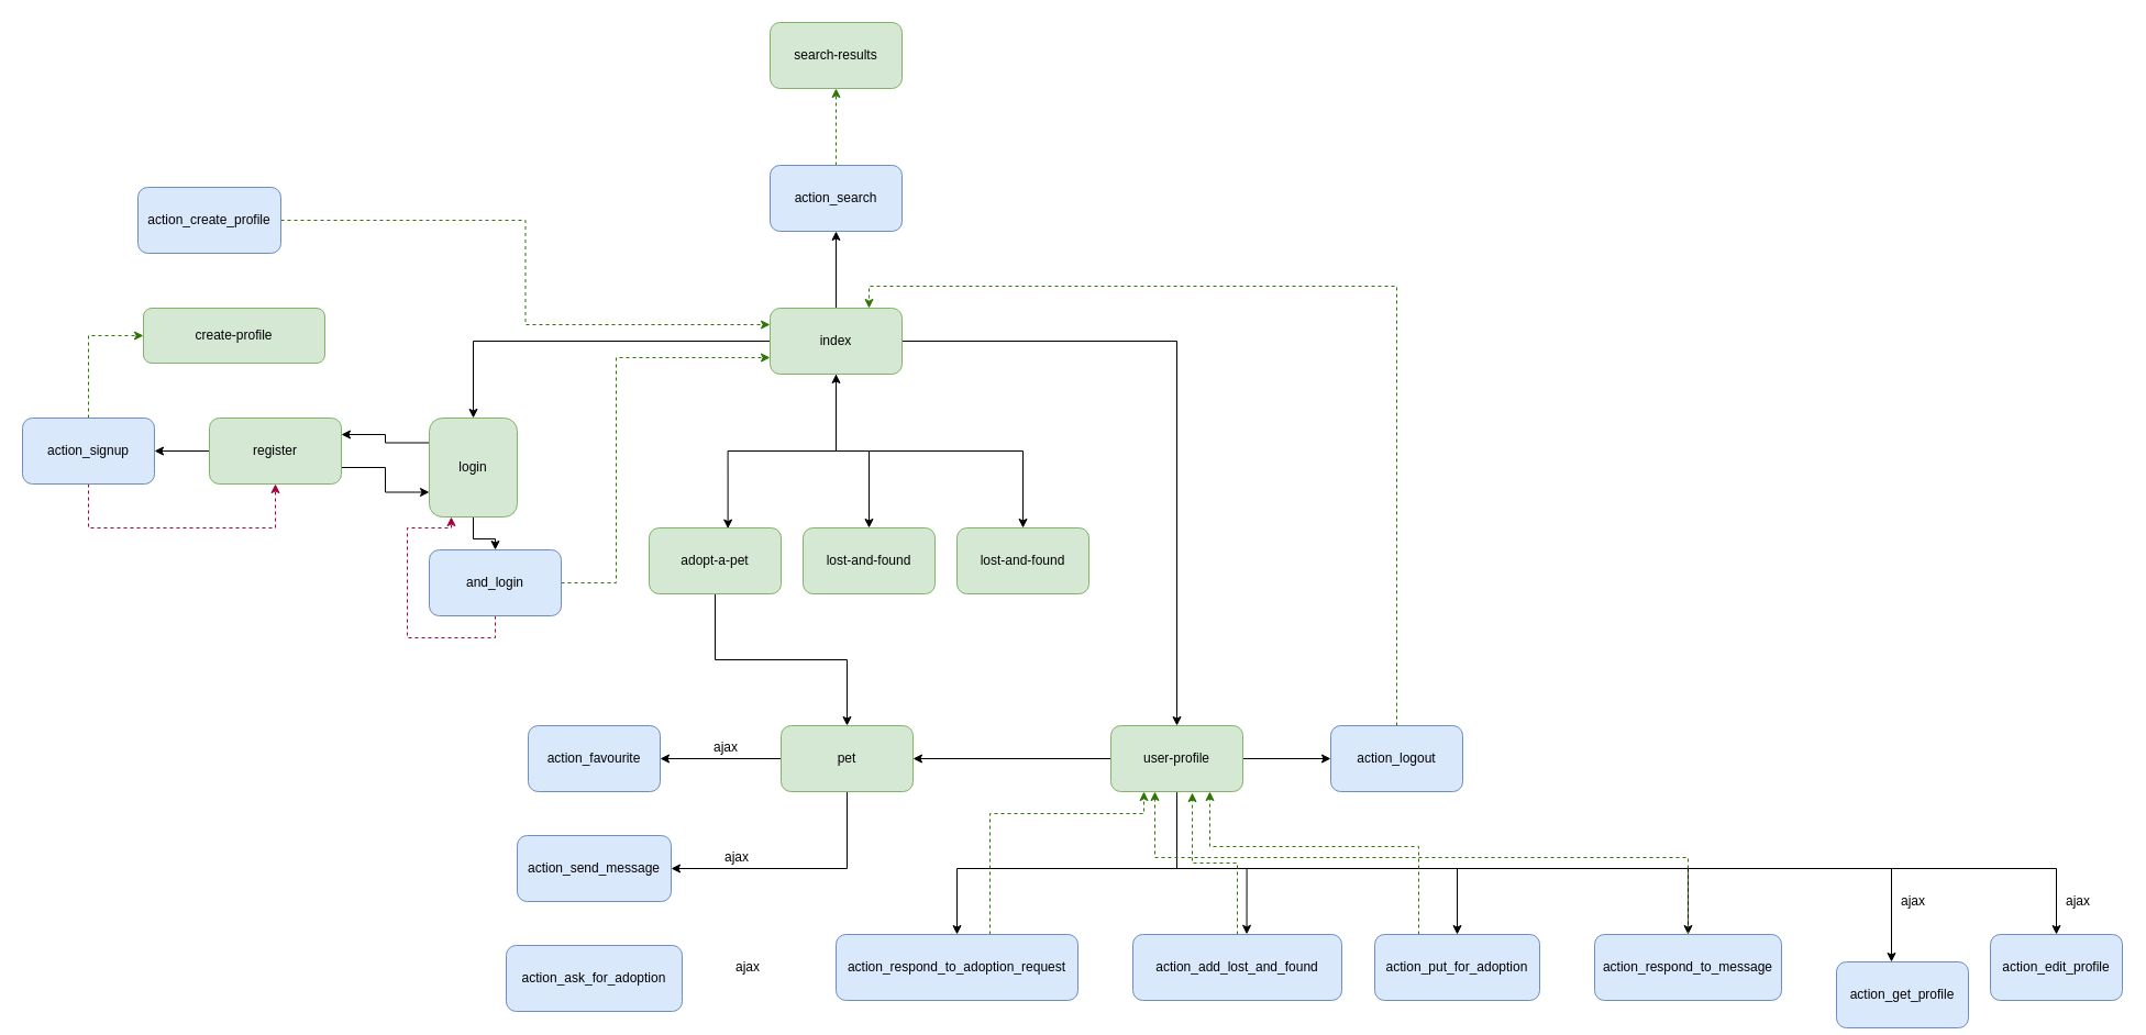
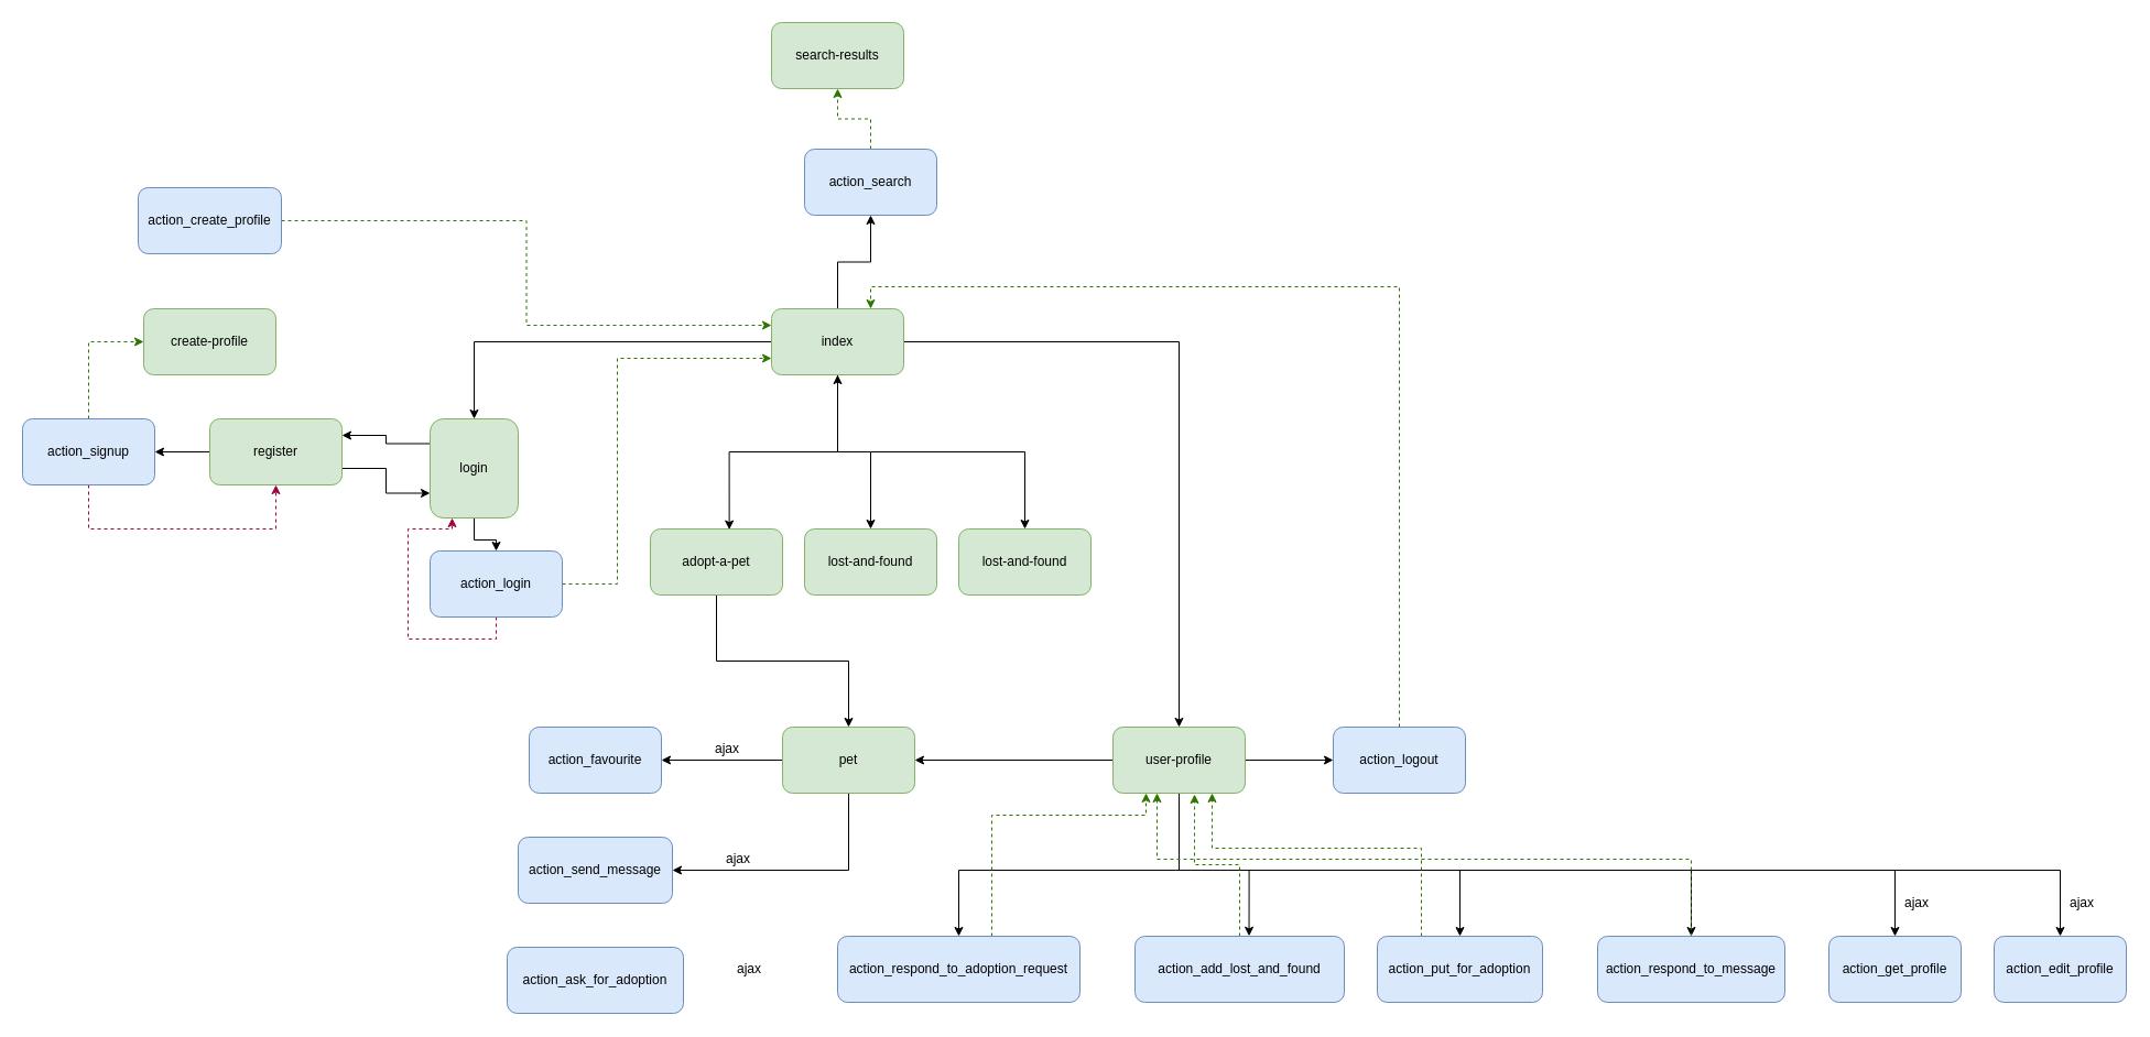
  <mxCell id="0" />
  <mxCell id="1" parent="0" />
  <mxCell id="2" style="edgeStyle=orthogonalEdgeStyle;rounded=0;orthogonalLoop=1;jettySize=auto;html=1;entryX=0;entryY=0.75;entryDx=0;entryDy=0;exitX=1;exitY=0.75;exitDx=0;exitDy=0;" edge="1" parent="1" source="4" target="33"><mxGeometry relative="1" as="geometry" /></mxCell>
  <mxCell id="3" style="edgeStyle=orthogonalEdgeStyle;rounded=0;orthogonalLoop=1;jettySize=auto;html=1;" edge="1" parent="1" source="4" target="30"><mxGeometry relative="1" as="geometry" /></mxCell>
  <mxCell id="4" value="register" style="rounded=1;whiteSpace=wrap;html=1;fillColor=#d5e8d4;strokeColor=#82b366;" vertex="1" parent="1"><mxGeometry x="190" y="380" width="120" height="60" as="geometry" /></mxCell>
  <mxCell id="5" style="edgeStyle=orthogonalEdgeStyle;rounded=0;orthogonalLoop=1;jettySize=auto;html=1;startArrow=none;startFill=0;endArrow=classic;endFill=1;entryX=1;entryY=0.5;entryDx=0;entryDy=0;" edge="1" parent="1" source="13" target="22"><mxGeometry relative="1" as="geometry"><mxPoint x="1170" y="580" as="targetPoint" /></mxGeometry></mxCell>
  <mxCell id="6" style="edgeStyle=orthogonalEdgeStyle;rounded=0;orthogonalLoop=1;jettySize=auto;html=1;entryX=0;entryY=0.5;entryDx=0;entryDy=0;startArrow=none;startFill=0;endArrow=classic;endFill=1;" edge="1" parent="1" source="13" target="38"><mxGeometry relative="1" as="geometry" /></mxCell>
  <mxCell id="7" style="edgeStyle=orthogonalEdgeStyle;rounded=0;orthogonalLoop=1;jettySize=auto;html=1;entryX=0.5;entryY=0;entryDx=0;entryDy=0;startArrow=none;startFill=0;endArrow=classic;endFill=1;" edge="1" parent="1" source="13" target="50"><mxGeometry relative="1" as="geometry"><Array as="points"><mxPoint x="1070" y="790" /><mxPoint x="870" y="790" /></Array></mxGeometry></mxCell>
  <mxCell id="8" style="edgeStyle=orthogonalEdgeStyle;rounded=0;orthogonalLoop=1;jettySize=auto;html=1;entryX=0.545;entryY=-0.003;entryDx=0;entryDy=0;entryPerimeter=0;startArrow=none;startFill=0;endArrow=classic;endFill=1;" edge="1" parent="1" source="13" target="46"><mxGeometry relative="1" as="geometry"><Array as="points"><mxPoint x="1070" y="790" /><mxPoint x="1134" y="790" /></Array></mxGeometry></mxCell>
  <mxCell id="9" style="edgeStyle=orthogonalEdgeStyle;rounded=0;orthogonalLoop=1;jettySize=auto;html=1;startArrow=none;startFill=0;endArrow=classic;endFill=1;" edge="1" parent="1" source="13" target="52"><mxGeometry relative="1" as="geometry"><Array as="points"><mxPoint x="1070" y="790" /><mxPoint x="1325" y="790" /></Array></mxGeometry></mxCell>
  <mxCell id="10" style="edgeStyle=orthogonalEdgeStyle;rounded=0;orthogonalLoop=1;jettySize=auto;html=1;startArrow=none;startFill=0;endArrow=classic;endFill=1;" edge="1" parent="1" source="13" target="54"><mxGeometry relative="1" as="geometry"><Array as="points"><mxPoint x="1070" y="790" /><mxPoint x="1535" y="790" /></Array></mxGeometry></mxCell>
  <mxCell id="11" style="edgeStyle=orthogonalEdgeStyle;rounded=0;orthogonalLoop=1;jettySize=auto;html=1;startArrow=none;startFill=0;endArrow=classic;endFill=1;" edge="1" parent="1" source="13" target="58"><mxGeometry relative="1" as="geometry"><Array as="points"><mxPoint x="1070" y="790" /><mxPoint x="1870" y="790" /></Array></mxGeometry></mxCell>
  <mxCell id="12" style="edgeStyle=orthogonalEdgeStyle;rounded=0;orthogonalLoop=1;jettySize=auto;html=1;startArrow=none;startFill=0;endArrow=classic;endFill=1;" edge="1" parent="1" source="13" target="47"><mxGeometry relative="1" as="geometry"><Array as="points"><mxPoint x="1070" y="790" /><mxPoint x="1720" y="790" /></Array></mxGeometry></mxCell>
  <mxCell id="13" value="user-profile" style="rounded=1;whiteSpace=wrap;html=1;fillColor=#d5e8d4;strokeColor=#82b366;" vertex="1" parent="1"><mxGeometry x="1010" y="660" width="120" height="60" as="geometry" /></mxCell>
  <mxCell id="14" style="edgeStyle=orthogonalEdgeStyle;rounded=0;orthogonalLoop=1;jettySize=auto;html=1;entryX=0.5;entryY=0;entryDx=0;entryDy=0;" edge="1" parent="1" source="19" target="33"><mxGeometry relative="1" as="geometry" /></mxCell>
  <mxCell id="15" style="edgeStyle=orthogonalEdgeStyle;rounded=0;orthogonalLoop=1;jettySize=auto;html=1;entryX=0.5;entryY=0;entryDx=0;entryDy=0;" edge="1" parent="1" source="19" target="13"><mxGeometry relative="1" as="geometry"><mxPoint x="930" y="400" as="targetPoint" /></mxGeometry></mxCell>
  <mxCell id="16" style="edgeStyle=orthogonalEdgeStyle;rounded=0;orthogonalLoop=1;jettySize=auto;html=1;entryX=0.5;entryY=1;entryDx=0;entryDy=0;" edge="1" parent="1" source="19" target="56"><mxGeometry relative="1" as="geometry"><mxPoint x="760" y="250" as="targetPoint" /></mxGeometry></mxCell>
  <mxCell id="17" style="edgeStyle=orthogonalEdgeStyle;rounded=0;orthogonalLoop=1;jettySize=auto;html=1;entryX=0.597;entryY=0.01;entryDx=0;entryDy=0;entryPerimeter=0;" edge="1" parent="1" source="19" target="25"><mxGeometry relative="1" as="geometry"><mxPoint x="760" y="550" as="targetPoint" /><Array as="points"><mxPoint x="760" y="410" /><mxPoint x="662" y="410" /></Array></mxGeometry></mxCell>
  <mxCell id="18" style="edgeStyle=orthogonalEdgeStyle;rounded=0;orthogonalLoop=1;jettySize=auto;html=1;entryX=0.5;entryY=0;entryDx=0;entryDy=0;startArrow=classic;startFill=1;" edge="1" parent="1" source="19" target="26"><mxGeometry relative="1" as="geometry" /></mxCell>
  <mxCell id="19" value="index" style="rounded=1;whiteSpace=wrap;html=1;fillColor=#d5e8d4;strokeColor=#82b366;" vertex="1" parent="1"><mxGeometry x="700" y="280" width="120" height="60" as="geometry" /></mxCell>
  <mxCell id="20" style="edgeStyle=orthogonalEdgeStyle;rounded=0;orthogonalLoop=1;jettySize=auto;html=1;entryX=1;entryY=0.5;entryDx=0;entryDy=0;startArrow=none;startFill=0;endArrow=classic;endFill=1;" edge="1" parent="1" source="22" target="48"><mxGeometry relative="1" as="geometry" /></mxCell>
  <mxCell id="21" style="edgeStyle=orthogonalEdgeStyle;rounded=0;orthogonalLoop=1;jettySize=auto;html=1;entryX=1;entryY=0.5;entryDx=0;entryDy=0;startArrow=none;startFill=0;endArrow=classic;endFill=1;" edge="1" parent="1" source="22" target="57"><mxGeometry relative="1" as="geometry"><Array as="points"><mxPoint x="770" y="790" /></Array></mxGeometry></mxCell>
  <mxCell id="22" value="pet" style="rounded=1;whiteSpace=wrap;html=1;fillColor=#d5e8d4;strokeColor=#82b366;" vertex="1" parent="1"><mxGeometry x="710" y="660" width="120" height="60" as="geometry" /></mxCell>
- <mxCell id="23" value="create-profile" style="rounded=1;whiteSpace=wrap;html=1;fillColor=#d5e8d4;strokeColor=#82b366;" vertex="1" parent="1"><mxGeometry x="130" y="280" width="165" height="50" as="geometry" /></mxCell>
+ <mxCell id="23" value="create-profile" style="rounded=1;whiteSpace=wrap;html=1;fillColor=#d5e8d4;strokeColor=#82b366;" vertex="1" parent="1"><mxGeometry x="130" y="280" width="120" height="60" as="geometry" /></mxCell>
  <mxCell id="24" style="edgeStyle=orthogonalEdgeStyle;rounded=0;orthogonalLoop=1;jettySize=auto;html=1;endArrow=classic;endFill=1;startArrow=none;startFill=0;" edge="1" parent="1" source="25" target="22"><mxGeometry relative="1" as="geometry"><mxPoint x="650" y="630" as="targetPoint" /></mxGeometry></mxCell>
  <mxCell id="25" value="adopt-a-pet" style="rounded=1;whiteSpace=wrap;html=1;fillColor=#d5e8d4;strokeColor=#82b366;" vertex="1" parent="1"><mxGeometry x="590" y="480" width="120" height="60" as="geometry" /></mxCell>
  <mxCell id="26" value="lost-and-found" style="rounded=1;whiteSpace=wrap;html=1;fillColor=#d5e8d4;strokeColor=#82b366;" vertex="1" parent="1"><mxGeometry x="730" y="480" width="120" height="60" as="geometry" /></mxCell>
  <mxCell id="27" value="search-results" style="rounded=1;whiteSpace=wrap;html=1;fillColor=#d5e8d4;strokeColor=#82b366;" vertex="1" parent="1"><mxGeometry x="700" y="20" width="120" height="60" as="geometry" /></mxCell>
  <mxCell id="28" style="edgeStyle=orthogonalEdgeStyle;rounded=0;orthogonalLoop=1;jettySize=auto;html=1;dashed=1;startArrow=none;startFill=0;endArrow=classic;endFill=1;fillColor=#60a917;strokeColor=#2D7600;entryX=0;entryY=0.5;entryDx=0;entryDy=0;exitX=0.5;exitY=0;exitDx=0;exitDy=0;" edge="1" parent="1" source="30" target="23"><mxGeometry relative="1" as="geometry"><mxPoint x="280" y="290" as="targetPoint" /></mxGeometry></mxCell>
  <mxCell id="29" style="edgeStyle=orthogonalEdgeStyle;rounded=0;orthogonalLoop=1;jettySize=auto;html=1;entryX=0.5;entryY=1;entryDx=0;entryDy=0;dashed=1;startArrow=none;startFill=0;endArrow=classic;endFill=1;exitX=0.5;exitY=1;exitDx=0;exitDy=0;fillColor=#d80073;strokeColor=#A50040;" edge="1" parent="1" source="30" target="4"><mxGeometry relative="1" as="geometry"><Array as="points"><mxPoint x="80" y="480" /><mxPoint x="250" y="480" /></Array></mxGeometry></mxCell>
  <mxCell id="30" value="action_signup" style="rounded=1;whiteSpace=wrap;html=1;fillColor=#dae8fc;strokeColor=#6c8ebf;" vertex="1" parent="1"><mxGeometry x="20" y="380" width="120" height="60" as="geometry" /></mxCell>
  <mxCell id="31" style="edgeStyle=orthogonalEdgeStyle;rounded=0;orthogonalLoop=1;jettySize=auto;html=1;entryX=1;entryY=0.25;entryDx=0;entryDy=0;exitX=0;exitY=0.25;exitDx=0;exitDy=0;" edge="1" parent="1" source="33" target="4"><mxGeometry relative="1" as="geometry" /></mxCell>
  <mxCell id="32" style="edgeStyle=orthogonalEdgeStyle;rounded=0;orthogonalLoop=1;jettySize=auto;html=1;entryX=0.5;entryY=0;entryDx=0;entryDy=0;startArrow=none;startFill=0;endArrow=classic;endFill=1;" edge="1" parent="1" source="33" target="41"><mxGeometry relative="1" as="geometry" /></mxCell>
  <mxCell id="33" value="login" style="rounded=1;whiteSpace=wrap;html=1;fillColor=#d5e8d4;strokeColor=#82b366;" vertex="1" parent="1"><mxGeometry x="390" y="380" width="80" height="90" as="geometry" /></mxCell>
  <mxCell id="34" value="lost-and-found" style="rounded=1;whiteSpace=wrap;html=1;fillColor=#d5e8d4;strokeColor=#82b366;" vertex="1" parent="1"><mxGeometry x="870" y="480" width="120" height="60" as="geometry" /></mxCell>
  <mxCell id="35" value="" style="endArrow=none;html=1;endFill=0;" edge="1" parent="1"><mxGeometry width="50" height="50" relative="1" as="geometry"><mxPoint x="790" y="410" as="sourcePoint" /><mxPoint x="930" y="410" as="targetPoint" /></mxGeometry></mxCell>
  <mxCell id="36" value="" style="endArrow=classic;html=1;entryX=0.5;entryY=0;entryDx=0;entryDy=0;" edge="1" parent="1" target="34"><mxGeometry width="50" height="50" relative="1" as="geometry"><mxPoint x="930" y="410" as="sourcePoint" /><mxPoint x="980" y="360" as="targetPoint" /><Array as="points" /></mxGeometry></mxCell>
  <mxCell id="37" style="edgeStyle=orthogonalEdgeStyle;rounded=0;orthogonalLoop=1;jettySize=auto;html=1;startArrow=none;startFill=0;endArrow=classic;endFill=1;entryX=0.75;entryY=0;entryDx=0;entryDy=0;fillColor=#60a917;strokeColor=#2D7600;dashed=1;exitX=0.5;exitY=0;exitDx=0;exitDy=0;" edge="1" parent="1" source="38" target="19"><mxGeometry relative="1" as="geometry"><mxPoint x="1280" y="400" as="targetPoint" /><Array as="points"><mxPoint x="1270" y="260" /><mxPoint x="790" y="260" /></Array></mxGeometry></mxCell>
  <mxCell id="38" value="action_logout" style="rounded=1;whiteSpace=wrap;html=1;fillColor=#dae8fc;strokeColor=#6c8ebf;" vertex="1" parent="1"><mxGeometry x="1210" y="660" width="120" height="60" as="geometry" /></mxCell>
  <mxCell id="39" style="edgeStyle=orthogonalEdgeStyle;rounded=0;orthogonalLoop=1;jettySize=auto;html=1;entryX=0.25;entryY=1;entryDx=0;entryDy=0;startArrow=none;startFill=0;endArrow=classic;endFill=1;exitX=0.5;exitY=1;exitDx=0;exitDy=0;fillColor=#d80073;strokeColor=#A50040;dashed=1;" edge="1" parent="1" source="41" target="33"><mxGeometry relative="1" as="geometry" /></mxCell>
  <mxCell id="40" style="edgeStyle=orthogonalEdgeStyle;rounded=0;orthogonalLoop=1;jettySize=auto;html=1;entryX=0;entryY=0.75;entryDx=0;entryDy=0;dashed=1;startArrow=none;startFill=0;endArrow=classic;endFill=1;fillColor=#60a917;strokeColor=#2D7600;" edge="1" parent="1" source="41" target="19"><mxGeometry relative="1" as="geometry"><Array as="points"><mxPoint x="560" y="530" /><mxPoint x="560" y="325" /></Array></mxGeometry></mxCell>
- <mxCell id="41" value="and_login" style="rounded=1;whiteSpace=wrap;html=1;fillColor=#dae8fc;strokeColor=#6c8ebf;" vertex="1" parent="1"><mxGeometry x="390" y="500" width="120" height="60" as="geometry" /></mxCell>
+ <mxCell id="41" value="action_login" style="rounded=1;whiteSpace=wrap;html=1;fillColor=#dae8fc;strokeColor=#6c8ebf;" vertex="1" parent="1"><mxGeometry x="390" y="500" width="120" height="60" as="geometry" /></mxCell>
  <mxCell id="42" value="action_ask_for_adoption" style="rounded=1;whiteSpace=wrap;html=1;fillColor=#dae8fc;strokeColor=#6c8ebf;" vertex="1" parent="1"><mxGeometry x="460" y="860" width="160" height="60" as="geometry" /></mxCell>
  <mxCell id="43" style="edgeStyle=orthogonalEdgeStyle;rounded=0;orthogonalLoop=1;jettySize=auto;html=1;entryX=0;entryY=0.25;entryDx=0;entryDy=0;startArrow=none;startFill=0;endArrow=classic;endFill=1;fillColor=#60a917;strokeColor=#2D7600;dashed=1;" edge="1" parent="1" source="44" target="19"><mxGeometry relative="1" as="geometry" /></mxCell>
  <mxCell id="44" value="action_create_profile" style="rounded=1;whiteSpace=wrap;html=1;fillColor=#dae8fc;strokeColor=#6c8ebf;" vertex="1" parent="1"><mxGeometry x="125" y="170" width="130" height="60" as="geometry" /></mxCell>
  <mxCell id="45" style="edgeStyle=orthogonalEdgeStyle;rounded=0;orthogonalLoop=1;jettySize=auto;html=1;entryX=0.617;entryY=1.017;entryDx=0;entryDy=0;entryPerimeter=0;dashed=1;startArrow=none;startFill=0;endArrow=classic;endFill=1;fillColor=#60a917;strokeColor=#2D7600;" edge="1" parent="1" source="46" target="13"><mxGeometry relative="1" as="geometry" /></mxCell>
  <mxCell id="46" value="action_add_lost_and_found" style="rounded=1;whiteSpace=wrap;html=1;fillColor=#dae8fc;strokeColor=#6c8ebf;" vertex="1" parent="1"><mxGeometry x="1030" y="850" width="190" height="60" as="geometry" /></mxCell>
- <mxCell id="47" value="action_get_profile" style="rounded=1;whiteSpace=wrap;html=1;fillColor=#dae8fc;strokeColor=#6c8ebf;" vertex="1" parent="1"><mxGeometry x="1670" y="875" width="120" height="60" as="geometry" /></mxCell>
+ <mxCell id="47" value="action_get_profile" style="rounded=1;whiteSpace=wrap;html=1;fillColor=#dae8fc;strokeColor=#6c8ebf;" vertex="1" parent="1"><mxGeometry x="1660" y="850" width="120" height="60" as="geometry" /></mxCell>
  <mxCell id="48" value="action_favourite" style="rounded=1;whiteSpace=wrap;html=1;fillColor=#dae8fc;strokeColor=#6c8ebf;" vertex="1" parent="1"><mxGeometry x="480" y="660" width="120" height="60" as="geometry" /></mxCell>
  <mxCell id="49" style="edgeStyle=orthogonalEdgeStyle;rounded=0;orthogonalLoop=1;jettySize=auto;html=1;entryX=0.25;entryY=1;entryDx=0;entryDy=0;startArrow=none;startFill=0;endArrow=classic;endFill=1;fillColor=#60a917;strokeColor=#2D7600;dashed=1;" edge="1" parent="1" source="50" target="13"><mxGeometry relative="1" as="geometry"><Array as="points"><mxPoint x="900" y="740" /><mxPoint x="1040" y="740" /></Array></mxGeometry></mxCell>
  <mxCell id="50" value="action_respond_to_adoption_request" style="rounded=1;whiteSpace=wrap;html=1;fillColor=#dae8fc;strokeColor=#6c8ebf;" vertex="1" parent="1"><mxGeometry x="760" y="850" width="220" height="60" as="geometry" /></mxCell>
  <mxCell id="51" style="edgeStyle=orthogonalEdgeStyle;rounded=0;orthogonalLoop=1;jettySize=auto;html=1;entryX=0.75;entryY=1;entryDx=0;entryDy=0;dashed=1;startArrow=none;startFill=0;endArrow=classic;endFill=1;fillColor=#60a917;strokeColor=#2D7600;" edge="1" parent="1" source="52" target="13"><mxGeometry relative="1" as="geometry"><Array as="points"><mxPoint x="1290" y="770" /><mxPoint x="1100" y="770" /></Array></mxGeometry></mxCell>
  <mxCell id="52" value="action_put_for_adoption" style="rounded=1;whiteSpace=wrap;html=1;fillColor=#dae8fc;strokeColor=#6c8ebf;" vertex="1" parent="1"><mxGeometry x="1250" y="850" width="150" height="60" as="geometry" /></mxCell>
  <mxCell id="53" style="edgeStyle=orthogonalEdgeStyle;rounded=0;orthogonalLoop=1;jettySize=auto;html=1;dashed=1;startArrow=none;startFill=0;endArrow=classic;endFill=1;fillColor=#60a917;strokeColor=#2D7600;" edge="1" parent="1" source="54" target="13"><mxGeometry relative="1" as="geometry"><mxPoint x="1050" y="720" as="targetPoint" /><Array as="points"><mxPoint x="1535" y="780" /><mxPoint x="1050" y="780" /></Array></mxGeometry></mxCell>
  <mxCell id="54" value="action_respond_to_message" style="rounded=1;whiteSpace=wrap;html=1;fillColor=#dae8fc;strokeColor=#6c8ebf;" vertex="1" parent="1"><mxGeometry x="1450" y="850" width="170" height="60" as="geometry" /></mxCell>
  <mxCell id="55" style="edgeStyle=orthogonalEdgeStyle;rounded=0;orthogonalLoop=1;jettySize=auto;html=1;entryX=0.5;entryY=1;entryDx=0;entryDy=0;dashed=1;startArrow=none;startFill=0;endArrow=classic;endFill=1;fillColor=#60a917;strokeColor=#2D7600;" edge="1" parent="1" source="56" target="27"><mxGeometry relative="1" as="geometry" /></mxCell>
- <mxCell id="56" value="action_search" style="rounded=1;whiteSpace=wrap;html=1;fillColor=#dae8fc;strokeColor=#6c8ebf;" vertex="1" parent="1"><mxGeometry x="700" y="150" width="120" height="60" as="geometry" /></mxCell>
+ <mxCell id="56" value="action_search" style="rounded=1;whiteSpace=wrap;html=1;fillColor=#dae8fc;strokeColor=#6c8ebf;" vertex="1" parent="1"><mxGeometry x="730" y="135" width="120" height="60" as="geometry" /></mxCell>
  <mxCell id="57" value="action_send_message" style="rounded=1;whiteSpace=wrap;html=1;fillColor=#dae8fc;strokeColor=#6c8ebf;" vertex="1" parent="1"><mxGeometry x="470" y="760" width="140" height="60" as="geometry" /></mxCell>
  <mxCell id="58" value="action_edit_profile" style="rounded=1;whiteSpace=wrap;html=1;fillColor=#dae8fc;strokeColor=#6c8ebf;" vertex="1" parent="1"><mxGeometry x="1810" y="850" width="120" height="60" as="geometry" /></mxCell>
  <mxCell id="59" value="ajax" style="text;html=1;strokeColor=none;fillColor=none;align=center;verticalAlign=middle;whiteSpace=wrap;rounded=0;" vertex="1" parent="1"><mxGeometry x="1720" y="810" width="40" height="20" as="geometry" /></mxCell>
  <mxCell id="60" value="ajax" style="text;html=1;strokeColor=none;fillColor=none;align=center;verticalAlign=middle;whiteSpace=wrap;rounded=0;" vertex="1" parent="1"><mxGeometry x="1870" y="810" width="40" height="20" as="geometry" /></mxCell>
  <mxCell id="61" value="ajax" style="text;html=1;strokeColor=none;fillColor=none;align=center;verticalAlign=middle;whiteSpace=wrap;rounded=0;" vertex="1" parent="1"><mxGeometry x="640" y="670" width="40" height="20" as="geometry" /></mxCell>
  <mxCell id="62" value="ajax" style="text;html=1;strokeColor=none;fillColor=none;align=center;verticalAlign=middle;whiteSpace=wrap;rounded=0;" vertex="1" parent="1"><mxGeometry x="650" y="770" width="40" height="20" as="geometry" /></mxCell>
  <mxCell id="63" value="ajax" style="text;html=1;strokeColor=none;fillColor=none;align=center;verticalAlign=middle;whiteSpace=wrap;rounded=0;" vertex="1" parent="1"><mxGeometry x="660" y="870" width="40" height="20" as="geometry" /></mxCell>
